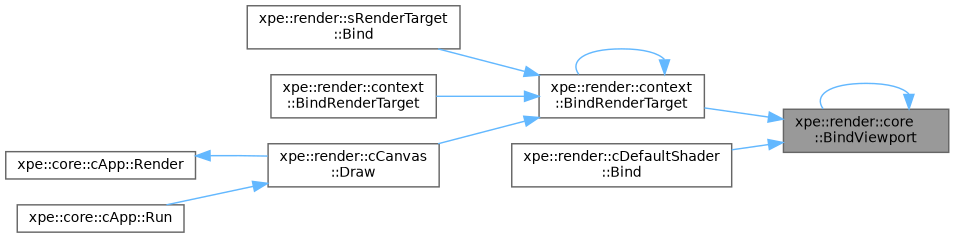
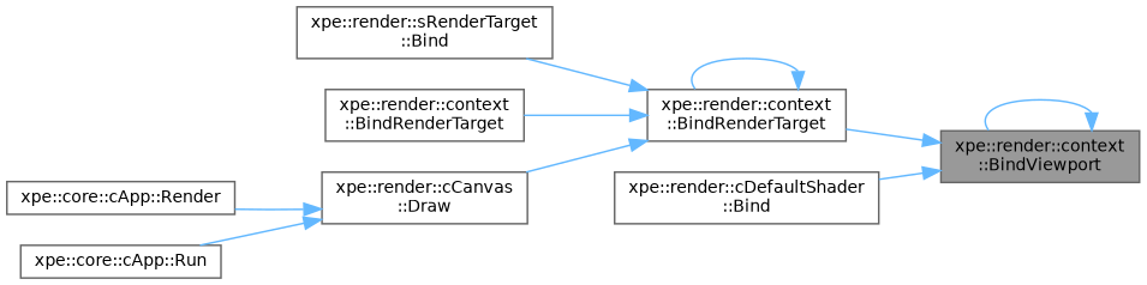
  digraph {
    rankdir=RL
    node [color=grey40 fillcolor=white fontname=Helvetica fontsize=10 shape=box style=filled]
    edge [color=steelblue1 dir=back fontname=Helvetica fontsize=10 labelfontname=Helvetica labelfontsize=10 style=solid]
-   n1 [color=gray40 fillcolor=grey60 fontcolor=black height=0.2 label="xpe::render::core\l::BindViewport" width=0.4]
+   n1 [color=gray40 fillcolor=grey60 fontcolor=black height=0.2 label="xpe::render::context\l::BindViewport" width=0.4]
    n2 [height=0.2 label="xpe::render::context\l::BindRenderTarget" width=0.4]
    n3 [height=0.2 label="xpe::render::cDefaultShader\l::Bind" width=0.4]
    n4 [height=0.2 label="xpe::render::sRenderTarget\l::Bind" width=0.4]
    n5 [height=0.2 label="xpe::render::context\l::BindRenderTarget" width=0.4]
    n6 [height=0.2 label="xpe::render::cCanvas\l::Draw" width=0.4]
    n7 [height=0.2 label="xpe::core::cApp::Render" width=0.4]
    n8 [height=0.2 label="xpe::core::cApp::Run" width=0.4]
    n1 -> n1
    n1 -> n2
    n1 -> n3
    n2 -> n2
    n2 -> n4
    n2 -> n5
    n2 -> n6
-   n7 -> n6
+   n6 -> n7
    n6 -> n8
  }
